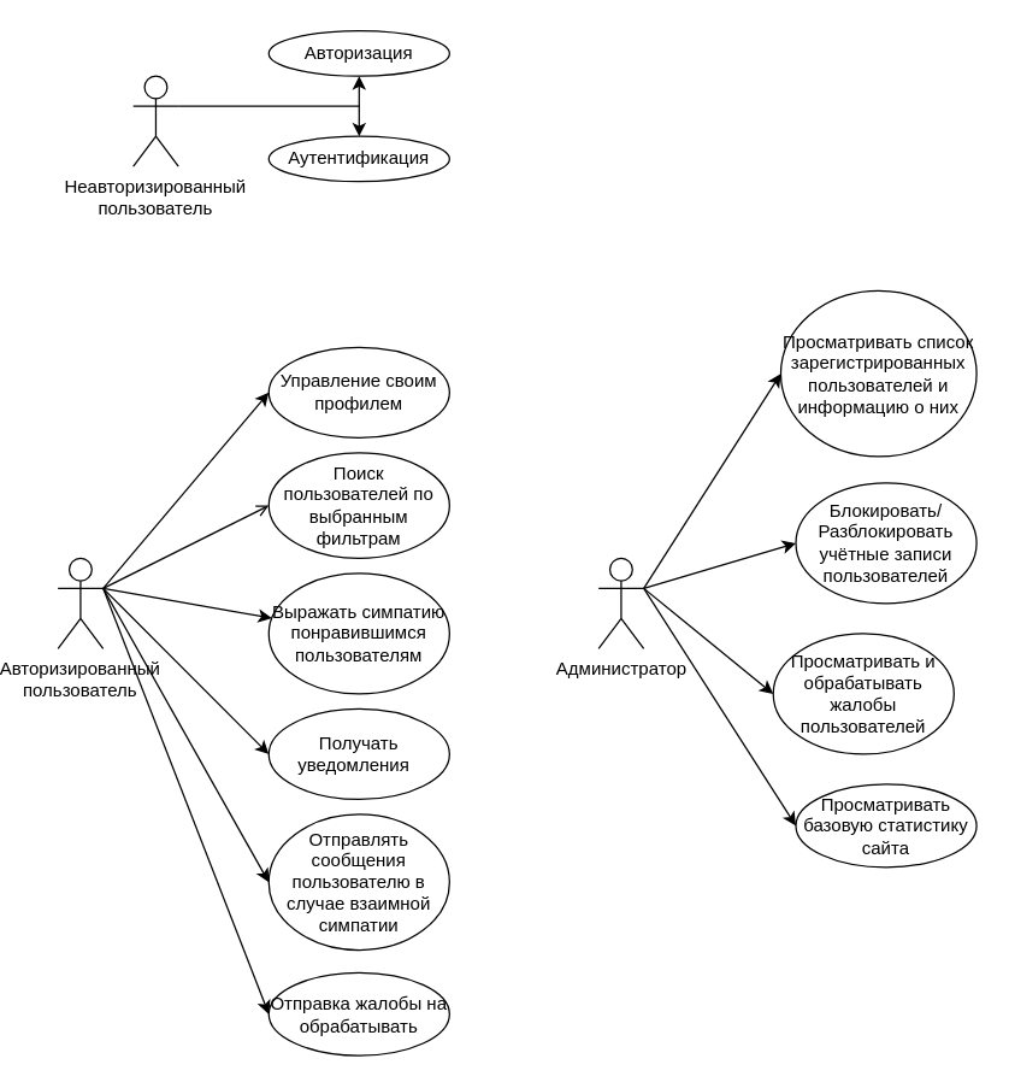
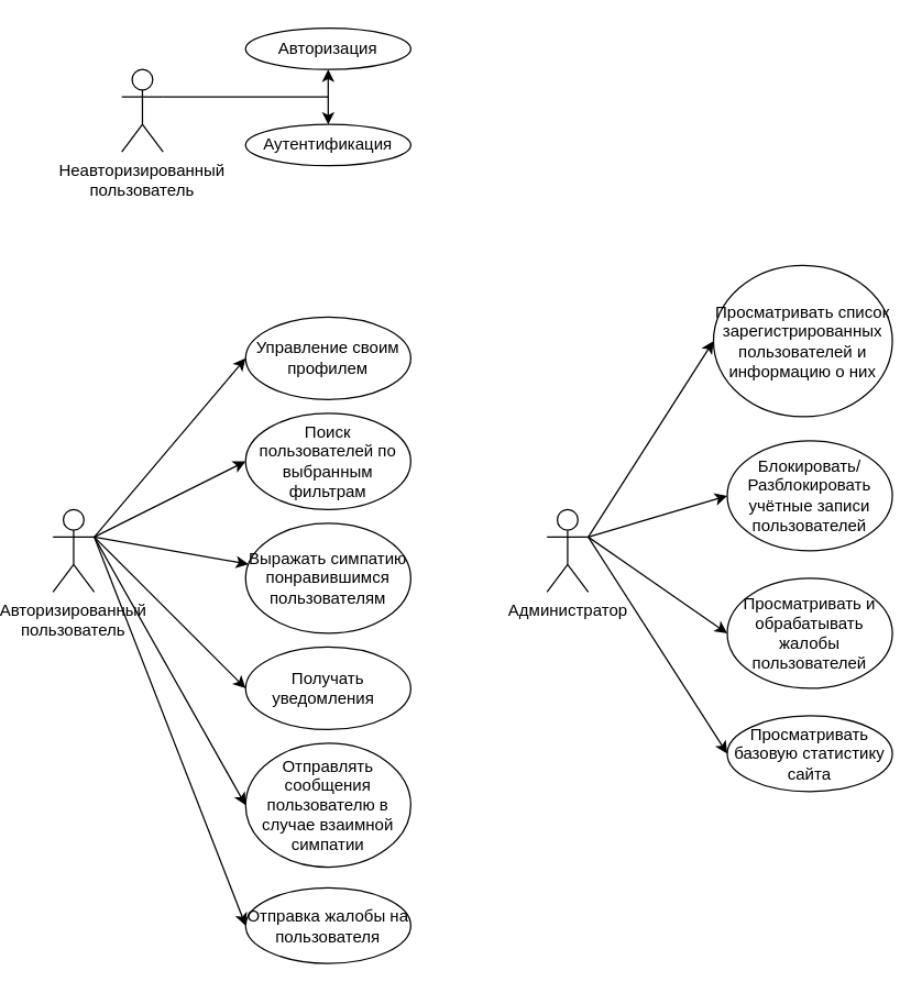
  <mxCell id="0" />
  <mxCell id="1" parent="0" />
  <mxCell id="2" style="rounded=0;orthogonalLoop=1;jettySize=auto;html=1;entryX=0.5;entryY=0;entryDx=0;entryDy=0;edgeStyle=orthogonalEdgeStyle;elbow=vertical;" edge="1" parent="1" target="4"><mxGeometry relative="1" as="geometry"><mxPoint x="100" y="70" as="sourcePoint" /><Array as="points"><mxPoint x="220" y="70" /></Array></mxGeometry></mxCell>
  <mxCell id="3" value="Неавторизированный пользователь" style="shape=umlActor;verticalLabelPosition=bottom;verticalAlign=top;html=1;outlineConnect=0;whiteSpace=wrap;" vertex="1" parent="1"><mxGeometry x="70" y="50" width="30" height="60" as="geometry" /></mxCell>
  <mxCell id="4" value="Аутентификация" style="ellipse;whiteSpace=wrap;html=1;" vertex="1" parent="1"><mxGeometry x="160" y="90" width="120" height="30" as="geometry" /></mxCell>
  <mxCell id="5" style="rounded=0;orthogonalLoop=1;jettySize=auto;html=1;exitX=1;exitY=0.333;exitDx=0;exitDy=0;exitPerimeter=0;entryX=0;entryY=0.5;entryDx=0;entryDy=0;" edge="1" parent="1" source="10" target="13"><mxGeometry relative="1" as="geometry" /></mxCell>
- <mxCell id="6" style="rounded=0;orthogonalLoop=1;jettySize=auto;html=1;exitX=1;exitY=0.333;exitDx=0;exitDy=0;exitPerimeter=0;entryX=0;entryY=0.5;entryDx=0;entryDy=0;endArrow=open;" edge="1" parent="1" source="10" target="14"><mxGeometry relative="1" as="geometry" /></mxCell>
+ <mxCell id="6" style="rounded=0;orthogonalLoop=1;jettySize=auto;html=1;exitX=1;exitY=0.333;exitDx=0;exitDy=0;exitPerimeter=0;entryX=0;entryY=0.5;entryDx=0;entryDy=0;" edge="1" parent="1" source="10" target="14"><mxGeometry relative="1" as="geometry" /></mxCell>
  <mxCell id="7" style="rounded=0;orthogonalLoop=1;jettySize=auto;html=1;exitX=1;exitY=0.333;exitDx=0;exitDy=0;exitPerimeter=0;" edge="1" parent="1" source="10" target="15"><mxGeometry relative="1" as="geometry" /></mxCell>
  <mxCell id="8" style="rounded=0;orthogonalLoop=1;jettySize=auto;html=1;entryX=0;entryY=0.5;entryDx=0;entryDy=0;" edge="1" parent="1" target="18"><mxGeometry relative="1" as="geometry"><mxPoint x="50" y="390" as="sourcePoint" /></mxGeometry></mxCell>
  <mxCell id="9" style="rounded=0;orthogonalLoop=1;jettySize=auto;html=1;entryX=0;entryY=0.5;entryDx=0;entryDy=0;" edge="1" parent="1" target="17"><mxGeometry relative="1" as="geometry"><mxPoint x="50" y="390" as="sourcePoint" /></mxGeometry></mxCell>
  <mxCell id="10" value="Авторизированный пользователь" style="shape=umlActor;verticalLabelPosition=bottom;verticalAlign=top;html=1;outlineConnect=0;whiteSpace=wrap;" vertex="1" parent="1"><mxGeometry x="20" y="370" width="30" height="60" as="geometry" /></mxCell>
  <mxCell id="11" value="Авторизация" style="ellipse;whiteSpace=wrap;html=1;" vertex="1" parent="1"><mxGeometry x="160" y="20" width="120" height="30" as="geometry" /></mxCell>
  <mxCell id="12" value="" style="endArrow=classic;html=1;rounded=0;entryX=0.5;entryY=1;entryDx=0;entryDy=0;" edge="1" parent="1" target="11"><mxGeometry width="50" height="50" relative="1" as="geometry"><mxPoint x="220" y="70" as="sourcePoint" /><mxPoint x="260" y="50" as="targetPoint" /></mxGeometry></mxCell>
  <mxCell id="13" value="Управление своим профилем" style="ellipse;whiteSpace=wrap;html=1;" vertex="1" parent="1"><mxGeometry x="160" y="230" width="120" height="60" as="geometry" /></mxCell>
  <mxCell id="14" value="Поиск пользователей по выбранным фильтрам" style="ellipse;whiteSpace=wrap;html=1;" vertex="1" parent="1"><mxGeometry x="160" y="300" width="120" height="70" as="geometry" /></mxCell>
  <mxCell id="15" value="Выражать симпатию понравившимся пользователям" style="ellipse;whiteSpace=wrap;html=1;" vertex="1" parent="1"><mxGeometry x="160" y="380" width="120" height="80" as="geometry" /></mxCell>
  <mxCell id="16" value="Отправлять сообщения пользователю в случае взаимной симпатии" style="ellipse;whiteSpace=wrap;html=1;" vertex="1" parent="1"><mxGeometry x="160" y="540" width="120" height="90" as="geometry" /></mxCell>
- <mxCell id="17" value="Отправка жалобы на обрабатывать" style="ellipse;whiteSpace=wrap;html=1;" vertex="1" parent="1"><mxGeometry x="160" y="645" width="120" height="55" as="geometry" /></mxCell>
+ <mxCell id="17" value="Отправка жалобы на пользователя" style="ellipse;whiteSpace=wrap;html=1;" vertex="1" parent="1"><mxGeometry x="160" y="645" width="120" height="55" as="geometry" /></mxCell>
  <mxCell id="18" value="Получать уведомления&amp;nbsp;&amp;nbsp;" style="ellipse;whiteSpace=wrap;html=1;" vertex="1" parent="1"><mxGeometry x="160" y="470" width="120" height="60" as="geometry" /></mxCell>
  <mxCell id="19" style="rounded=0;orthogonalLoop=1;jettySize=auto;html=1;entryX=0;entryY=0.5;entryDx=0;entryDy=0;" edge="1" parent="1" target="16"><mxGeometry relative="1" as="geometry"><mxPoint x="50" y="390" as="sourcePoint" /><mxPoint x="85" y="430" as="targetPoint" /></mxGeometry></mxCell>
  <mxCell id="20" style="rounded=0;orthogonalLoop=1;jettySize=auto;html=1;exitX=1;exitY=0.333;exitDx=0;exitDy=0;exitPerimeter=0;entryX=0;entryY=0.5;entryDx=0;entryDy=0;" edge="1" parent="1" source="24" target="25"><mxGeometry relative="1" as="geometry" /></mxCell>
  <mxCell id="21" style="rounded=0;orthogonalLoop=1;jettySize=auto;html=1;exitX=1;exitY=0.333;exitDx=0;exitDy=0;exitPerimeter=0;entryX=0;entryY=0.5;entryDx=0;entryDy=0;" edge="1" parent="1" source="24" target="26"><mxGeometry relative="1" as="geometry" /></mxCell>
  <mxCell id="22" style="rounded=0;orthogonalLoop=1;jettySize=auto;html=1;exitX=1;exitY=0.333;exitDx=0;exitDy=0;exitPerimeter=0;entryX=0;entryY=0.5;entryDx=0;entryDy=0;" edge="1" parent="1" source="24" target="27"><mxGeometry relative="1" as="geometry" /></mxCell>
  <mxCell id="23" style="rounded=0;orthogonalLoop=1;jettySize=auto;html=1;exitX=1;exitY=0.333;exitDx=0;exitDy=0;exitPerimeter=0;entryX=0;entryY=0.5;entryDx=0;entryDy=0;" edge="1" parent="1" source="24" target="28"><mxGeometry relative="1" as="geometry" /></mxCell>
  <mxCell id="24" value="Администратор" style="shape=umlActor;verticalLabelPosition=bottom;verticalAlign=top;html=1;outlineConnect=0;" vertex="1" parent="1"><mxGeometry x="379" y="370" width="30" height="60" as="geometry" /></mxCell>
  <mxCell id="25" value="Просматривать список зарегистрированных пользователей и информацию о них" style="ellipse;whiteSpace=wrap;html=1;" vertex="1" parent="1"><mxGeometry x="500" y="192.5" width="130" height="110" as="geometry" /></mxCell>
  <mxCell id="26" value="Блокировать/Разблокировать учётные записи пользователей" style="ellipse;whiteSpace=wrap;html=1;" vertex="1" parent="1"><mxGeometry x="510" y="320" width="120" height="80" as="geometry" /></mxCell>
- <mxCell id="27" value="Просматривать и обрабатывать жалобы пользователей" style="ellipse;whiteSpace=wrap;html=1;" vertex="1" parent="1"><mxGeometry x="495" y="420" width="120" height="80" as="geometry" /></mxCell>
+ <mxCell id="27" value="Просматривать и обрабатывать жалобы пользователей" style="ellipse;whiteSpace=wrap;html=1;" vertex="1" parent="1"><mxGeometry x="510" y="420" width="120" height="80" as="geometry" /></mxCell>
  <mxCell id="28" value="Просматривать базовую статистику сайта" style="ellipse;whiteSpace=wrap;html=1;" vertex="1" parent="1"><mxGeometry x="510" y="520" width="120" height="55" as="geometry" /></mxCell>
